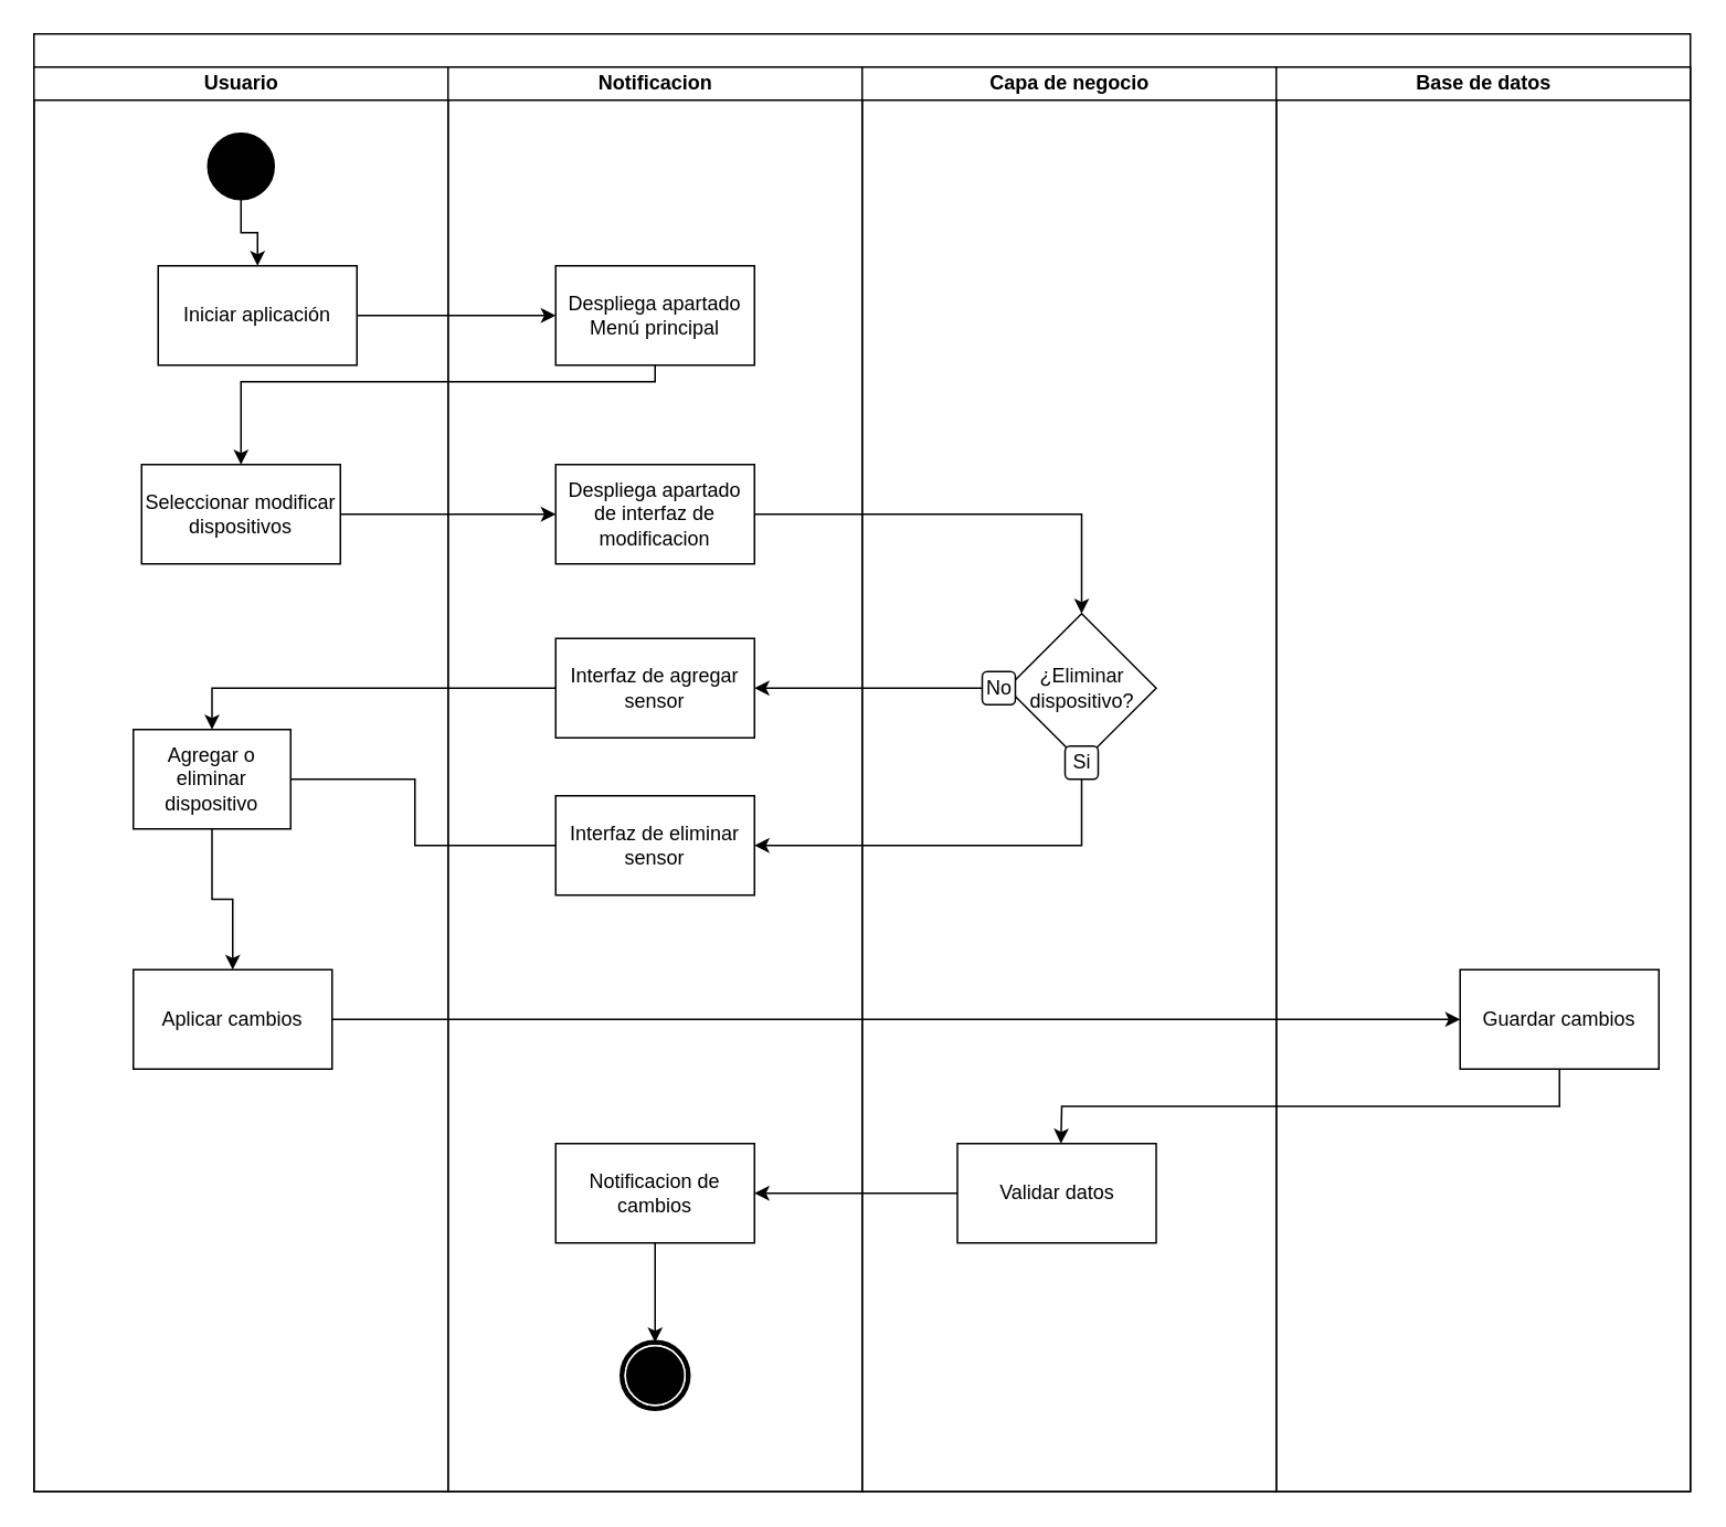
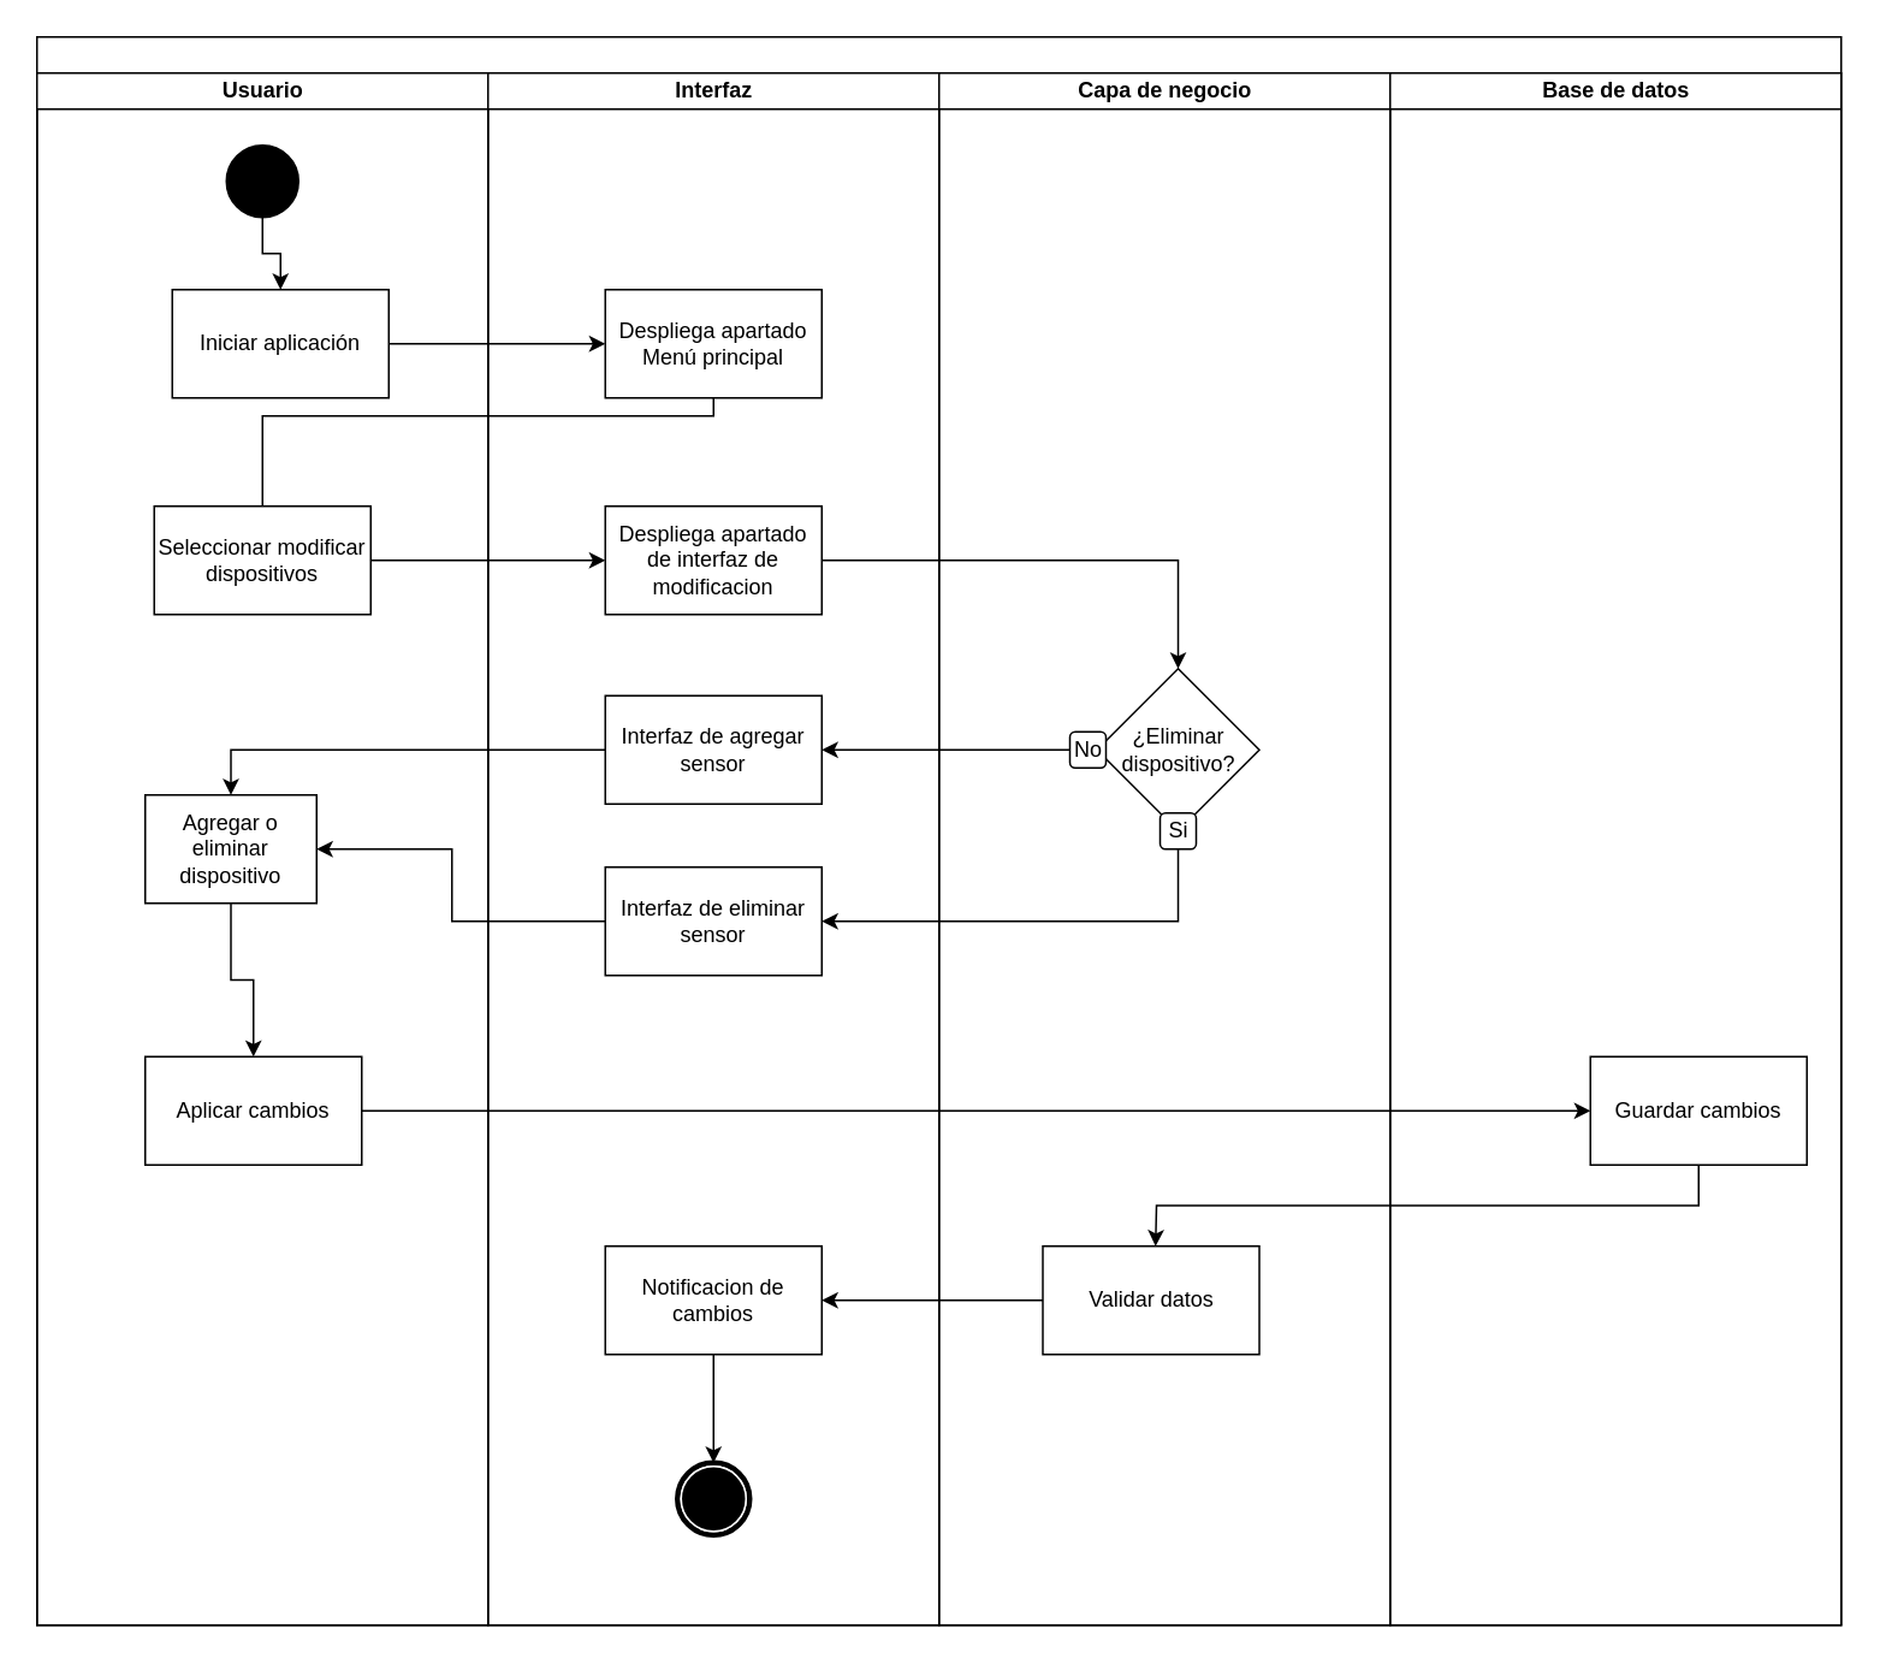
  <mxCell id="0" />
  <mxCell id="1" parent="0" />
  <mxCell id="2" value="" style="swimlane;html=1;childLayout=stackLayout;startSize=20;rounded=0;shadow=0;comic=0;labelBackgroundColor=none;strokeWidth=1;fontFamily=Verdana;fontSize=12;align=center;direction=east;" vertex="1" parent="1"><mxGeometry x="20" y="20" width="1000" height="880" as="geometry"><mxRectangle y="20" width="70" height="30" as="alternateBounds" /></mxGeometry></mxCell>
  <mxCell id="3" value="Usuario" style="swimlane;html=1;startSize=20;" vertex="1" parent="2"><mxGeometry y="20" width="250" height="860" as="geometry" /></mxCell>
  <mxCell id="4" style="edgeStyle=orthogonalEdgeStyle;rounded=0;orthogonalLoop=1;jettySize=auto;html=1;entryX=0.5;entryY=0;entryDx=0;entryDy=0;" edge="1" parent="3" source="5" target="6"><mxGeometry relative="1" as="geometry" /></mxCell>
  <mxCell id="5" value="" style="ellipse;whiteSpace=wrap;html=1;rounded=0;shadow=0;comic=0;labelBackgroundColor=none;strokeWidth=1;fillColor=#000000;fontFamily=Verdana;fontSize=12;align=center;" vertex="1" parent="3"><mxGeometry x="105" y="40" width="40" height="40" as="geometry" /></mxCell>
  <mxCell id="6" value="Iniciar aplicación" style="rounded=0;whiteSpace=wrap;html=1;" vertex="1" parent="3"><mxGeometry x="75" y="120" width="120" height="60" as="geometry" /></mxCell>
  <mxCell id="7" value="Seleccionar modificar dispositivos" style="whiteSpace=wrap;html=1;rounded=0;" vertex="1" parent="3"><mxGeometry x="65" y="240" width="120" height="60" as="geometry" /></mxCell>
  <mxCell id="8" style="edgeStyle=orthogonalEdgeStyle;rounded=0;orthogonalLoop=1;jettySize=auto;html=1;exitX=0.5;exitY=1;exitDx=0;exitDy=0;" edge="1" parent="3" source="9" target="10"><mxGeometry relative="1" as="geometry" /></mxCell>
  <mxCell id="9" value="Agregar o eliminar dispositivo" style="whiteSpace=wrap;html=1;rounded=0;" vertex="1" parent="3"><mxGeometry x="60" y="400" width="95" height="60" as="geometry" /></mxCell>
  <mxCell id="10" value="Aplicar cambios" style="whiteSpace=wrap;html=1;rounded=0;" vertex="1" parent="3"><mxGeometry x="60" y="545" width="120" height="60" as="geometry" /></mxCell>
- <mxCell id="11" value="Notificacion" style="swimlane;html=1;startSize=20;" vertex="1" parent="2"><mxGeometry x="250" y="20" width="250" height="860" as="geometry" /></mxCell>
+ <mxCell id="11" value="Interfaz" style="swimlane;html=1;startSize=20;" vertex="1" parent="2"><mxGeometry x="250" y="20" width="250" height="860" as="geometry" /></mxCell>
  <mxCell id="12" value="Despliega apartado Menú principal" style="rounded=0;whiteSpace=wrap;html=1;" vertex="1" parent="11"><mxGeometry x="65" y="120" width="120" height="60" as="geometry" /></mxCell>
  <mxCell id="13" value="Despliega apartado de interfaz de modificacion" style="whiteSpace=wrap;html=1;rounded=0;" vertex="1" parent="11"><mxGeometry x="65" y="240" width="120" height="60" as="geometry" /></mxCell>
  <mxCell id="14" value="Interfaz de agregar sensor" style="whiteSpace=wrap;html=1;rounded=0;" vertex="1" parent="11"><mxGeometry x="65" y="345" width="120" height="60" as="geometry" /></mxCell>
  <mxCell id="15" value="Interfaz de eliminar sensor" style="whiteSpace=wrap;html=1;rounded=0;" vertex="1" parent="11"><mxGeometry x="65" y="440" width="120" height="60" as="geometry" /></mxCell>
  <mxCell id="16" style="edgeStyle=orthogonalEdgeStyle;rounded=0;orthogonalLoop=1;jettySize=auto;html=1;exitX=0.5;exitY=1;exitDx=0;exitDy=0;entryX=0.5;entryY=0;entryDx=0;entryDy=0;" edge="1" parent="11" source="17" target="18"><mxGeometry relative="1" as="geometry" /></mxCell>
  <mxCell id="17" value="Notificacion de cambios" style="whiteSpace=wrap;html=1;rounded=0;" vertex="1" parent="11"><mxGeometry x="65" y="650" width="120" height="60" as="geometry" /></mxCell>
  <mxCell id="18" value="" style="shape=mxgraph.bpmn.shape;html=1;verticalLabelPosition=bottom;labelBackgroundColor=#ffffff;verticalAlign=top;perimeter=ellipsePerimeter;outline=end;symbol=terminate;rounded=0;shadow=0;comic=0;strokeWidth=1;fontFamily=Verdana;fontSize=12;align=center;" vertex="1" parent="11"><mxGeometry x="105" y="770" width="40" height="40" as="geometry" /></mxCell>
  <mxCell id="19" value="Capa de negocio" style="swimlane;html=1;startSize=20;" vertex="1" parent="2"><mxGeometry x="500" y="20" width="250" height="860" as="geometry"><mxRectangle x="500" y="20" width="40" height="970" as="alternateBounds" /></mxGeometry></mxCell>
  <mxCell id="20" value="" style="group" connectable="0" vertex="1" parent="19"><mxGeometry x="72.5" y="330" width="105" height="100" as="geometry" /></mxCell>
  <mxCell id="21" value="&lt;div&gt;¿Eliminar &lt;br&gt;&lt;/div&gt;&lt;div&gt;dispositivo?&lt;br&gt;&lt;/div&gt;" style="rhombus;whiteSpace=wrap;html=1;rounded=0;" vertex="1" parent="20"><mxGeometry x="15" width="90" height="90" as="geometry" /></mxCell>
  <mxCell id="22" value="No" style="rounded=1;whiteSpace=wrap;html=1;" vertex="1" parent="20"><mxGeometry y="35" width="20" height="20" as="geometry" /></mxCell>
  <mxCell id="23" value="Si" style="rounded=1;whiteSpace=wrap;html=1;" vertex="1" parent="20"><mxGeometry x="50" y="80" width="20" height="20" as="geometry" /></mxCell>
  <mxCell id="24" value="Validar datos" style="whiteSpace=wrap;html=1;rounded=0;" vertex="1" parent="19"><mxGeometry x="57.5" y="650" width="120" height="60" as="geometry" /></mxCell>
  <mxCell id="25" value="Base de datos" style="swimlane;html=1;startSize=20;" vertex="1" parent="2"><mxGeometry x="750" y="20" width="250" height="860" as="geometry"><mxRectangle x="500" y="20" width="40" height="970" as="alternateBounds" /></mxGeometry></mxCell>
  <mxCell id="26" value="Guardar cambios" style="whiteSpace=wrap;html=1;rounded=0;" vertex="1" parent="25"><mxGeometry x="111" y="545" width="120" height="60" as="geometry" /></mxCell>
  <mxCell id="27" style="edgeStyle=orthogonalEdgeStyle;rounded=0;orthogonalLoop=1;jettySize=auto;html=1;entryX=0;entryY=0.5;entryDx=0;entryDy=0;" edge="1" parent="2" source="6" target="12"><mxGeometry relative="1" as="geometry" /></mxCell>
- <mxCell id="28" value="" style="edgeStyle=orthogonalEdgeStyle;rounded=0;orthogonalLoop=1;jettySize=auto;html=1;" edge="1" parent="2" source="12" target="7"><mxGeometry relative="1" as="geometry"><Array as="points"><mxPoint x="375" y="210" /><mxPoint x="125" y="210" /></Array></mxGeometry></mxCell>
+ <mxCell id="28" value="" style="edgeStyle=orthogonalEdgeStyle;rounded=0;orthogonalLoop=1;jettySize=auto;html=1;endArrow=none;" edge="1" parent="2" source="12" target="7"><mxGeometry relative="1" as="geometry"><Array as="points"><mxPoint x="375" y="210" /><mxPoint x="125" y="210" /></Array></mxGeometry></mxCell>
  <mxCell id="29" value="" style="edgeStyle=orthogonalEdgeStyle;rounded=0;orthogonalLoop=1;jettySize=auto;html=1;entryX=0;entryY=0.5;entryDx=0;entryDy=0;exitX=1;exitY=0.5;exitDx=0;exitDy=0;" edge="1" parent="2" source="7" target="13"><mxGeometry relative="1" as="geometry"><mxPoint x="210" y="290" as="sourcePoint" /><Array as="points" /></mxGeometry></mxCell>
  <mxCell id="30" value="" style="edgeStyle=orthogonalEdgeStyle;rounded=0;orthogonalLoop=1;jettySize=auto;html=1;entryX=0.5;entryY=0;entryDx=0;entryDy=0;" edge="1" parent="2" source="13" target="21"><mxGeometry relative="1" as="geometry"><mxPoint x="565" y="290" as="targetPoint" /></mxGeometry></mxCell>
  <mxCell id="31" style="edgeStyle=orthogonalEdgeStyle;rounded=0;orthogonalLoop=1;jettySize=auto;html=1;entryX=1;entryY=0.5;entryDx=0;entryDy=0;" edge="1" parent="2" source="22" target="14"><mxGeometry relative="1" as="geometry" /></mxCell>
  <mxCell id="32" value="" style="edgeStyle=orthogonalEdgeStyle;rounded=0;orthogonalLoop=1;jettySize=auto;html=1;exitX=0.5;exitY=1;exitDx=0;exitDy=0;entryX=1;entryY=0.5;entryDx=0;entryDy=0;" edge="1" parent="2" source="23" target="15"><mxGeometry relative="1" as="geometry"><mxPoint x="460" y="500" as="targetPoint" /></mxGeometry></mxCell>
- <mxCell id="33" style="edgeStyle=orthogonalEdgeStyle;rounded=0;orthogonalLoop=1;jettySize=auto;html=1;exitX=0;exitY=0.5;exitDx=0;exitDy=0;entryX=1;entryY=0.5;entryDx=0;entryDy=0;endArrow=none;" edge="1" parent="2" source="15" target="9"><mxGeometry relative="1" as="geometry"><Array as="points"><mxPoint x="230" y="490" /><mxPoint x="230" y="450" /></Array></mxGeometry></mxCell>
+ <mxCell id="33" style="edgeStyle=orthogonalEdgeStyle;rounded=0;orthogonalLoop=1;jettySize=auto;html=1;exitX=0;exitY=0.5;exitDx=0;exitDy=0;entryX=1;entryY=0.5;entryDx=0;entryDy=0;" edge="1" parent="2" source="15" target="9"><mxGeometry relative="1" as="geometry"><Array as="points"><mxPoint x="230" y="490" /><mxPoint x="230" y="450" /></Array></mxGeometry></mxCell>
  <mxCell id="34" style="edgeStyle=orthogonalEdgeStyle;rounded=0;orthogonalLoop=1;jettySize=auto;html=1;exitX=0;exitY=0.5;exitDx=0;exitDy=0;entryX=0.5;entryY=0;entryDx=0;entryDy=0;" edge="1" parent="2" source="14" target="9"><mxGeometry relative="1" as="geometry" /></mxCell>
  <mxCell id="35" style="edgeStyle=orthogonalEdgeStyle;rounded=0;orthogonalLoop=1;jettySize=auto;html=1;exitX=1;exitY=0.5;exitDx=0;exitDy=0;entryX=0;entryY=0.5;entryDx=0;entryDy=0;" edge="1" parent="2" source="10" target="26"><mxGeometry relative="1" as="geometry"><mxPoint x="840" y="690" as="targetPoint" /></mxGeometry></mxCell>
  <mxCell id="36" style="edgeStyle=orthogonalEdgeStyle;rounded=0;orthogonalLoop=1;jettySize=auto;html=1;exitX=0.5;exitY=1;exitDx=0;exitDy=0;entryX=0.5;entryY=0;entryDx=0;entryDy=0;" edge="1" parent="2" source="26"><mxGeometry relative="1" as="geometry"><mxPoint x="620" y="670" as="targetPoint" /></mxGeometry></mxCell>
  <mxCell id="37" style="edgeStyle=orthogonalEdgeStyle;rounded=0;orthogonalLoop=1;jettySize=auto;html=1;exitX=0;exitY=0.5;exitDx=0;exitDy=0;entryX=1;entryY=0.5;entryDx=0;entryDy=0;" edge="1" parent="2" source="24" target="17"><mxGeometry relative="1" as="geometry" /></mxCell>
